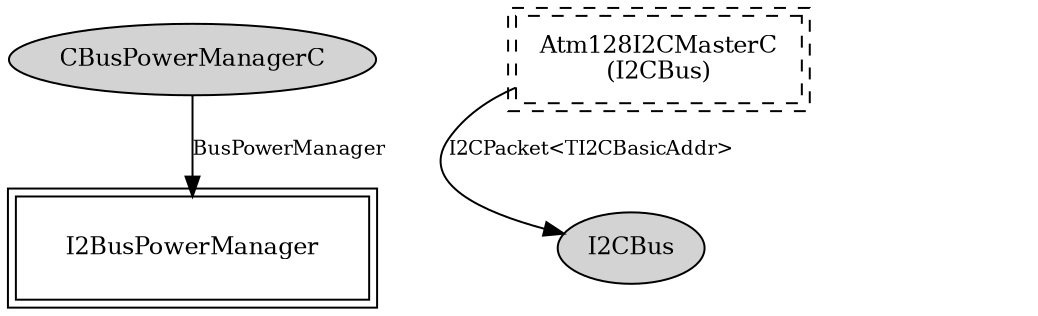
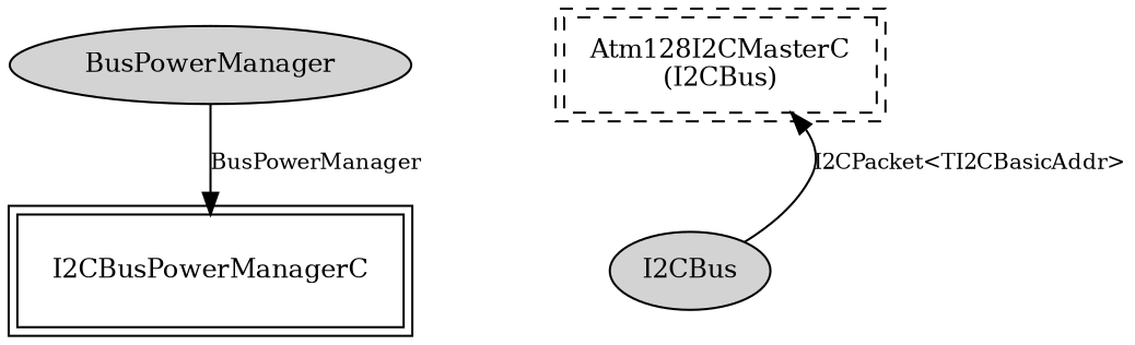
  digraph {
    node [fontsize=12 shape=ellipse style=filled]
    edge [fontsize=10]
-   n1 [label=CBusPowerManagerC]
-   I2CBusPowerManagerC [peripheries=2 shape=box label=I2BusPowerManager style=""]
+   n1 [label=BusPowerManager]
+   I2CBusPowerManagerC [peripheries=2 shape=box style=""]
    n3 [label="Atm128I2CMasterC\n(I2CBus)" peripheries=2 shape=box style=dashed]
    n4 [label=I2CBus]
    n1 -> I2CBusPowerManagerC [label=BusPowerManager]
-   n3 -> n4 [label="I2CPacket<TI2CBasicAddr>"]
+   n4 -> n3 [label="I2CPacket<TI2CBasicAddr>"]
  }
